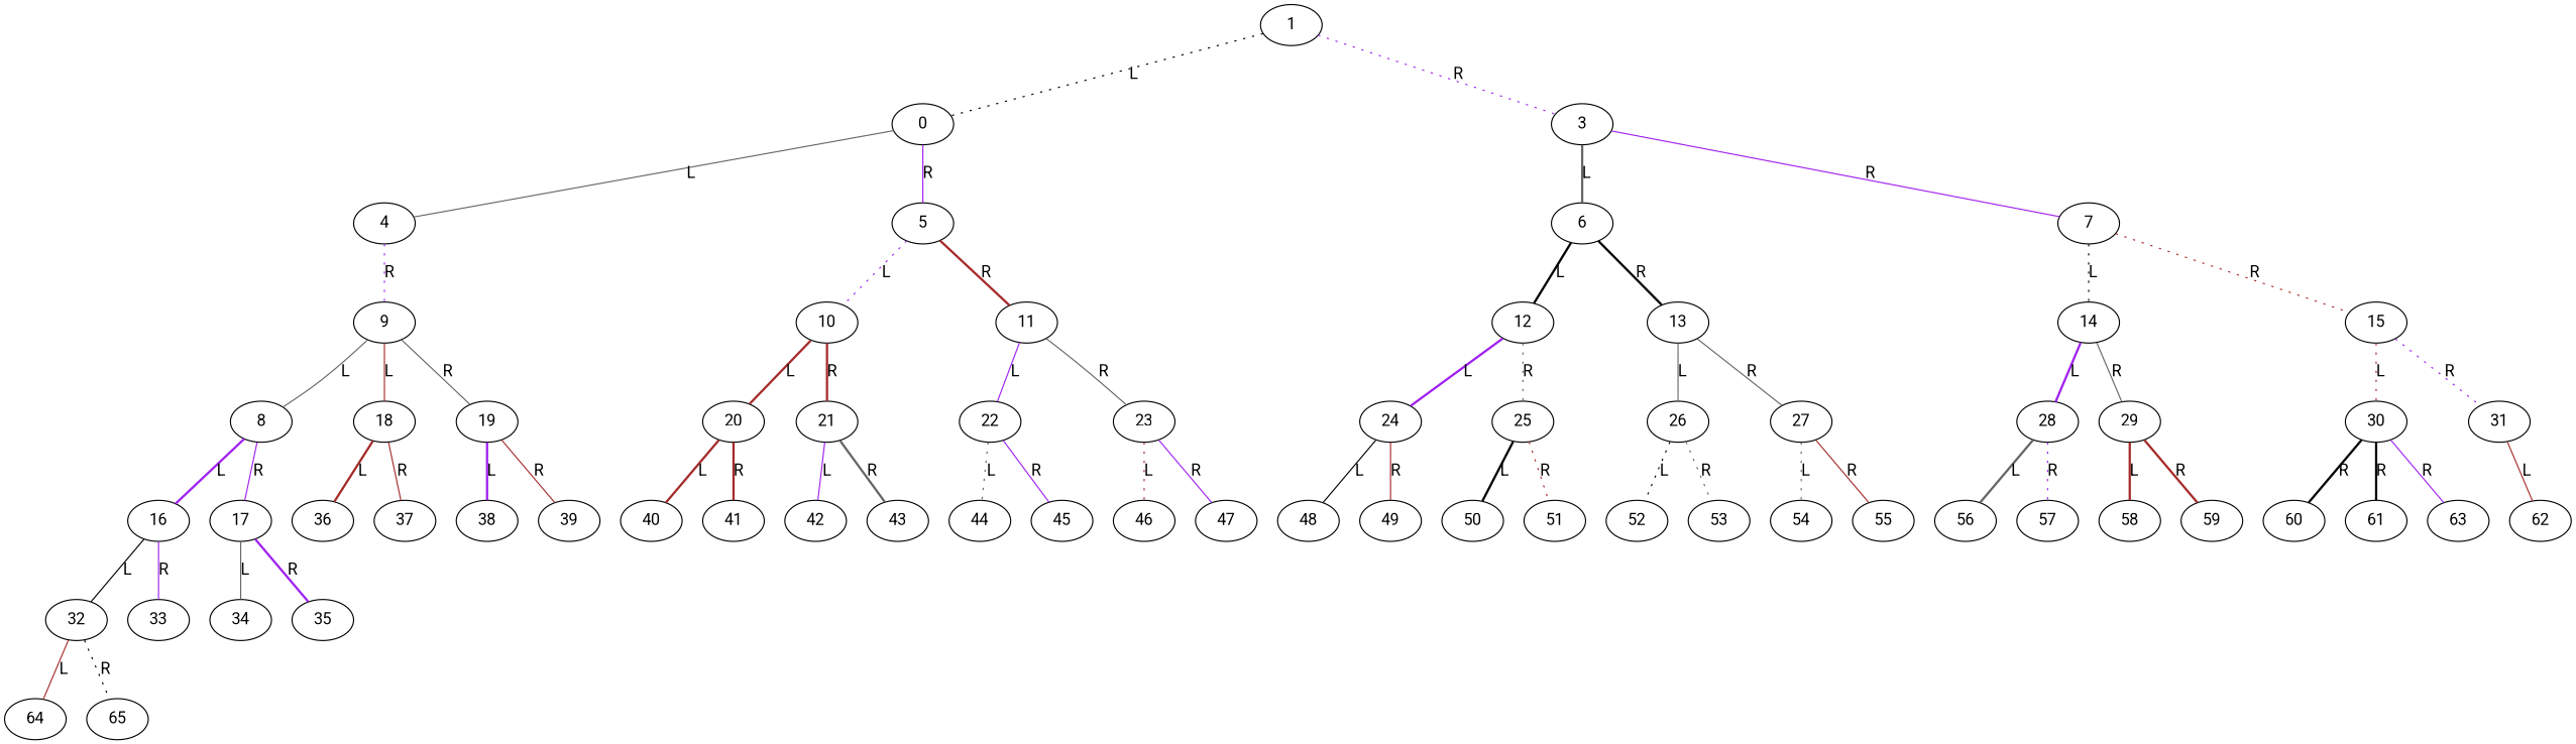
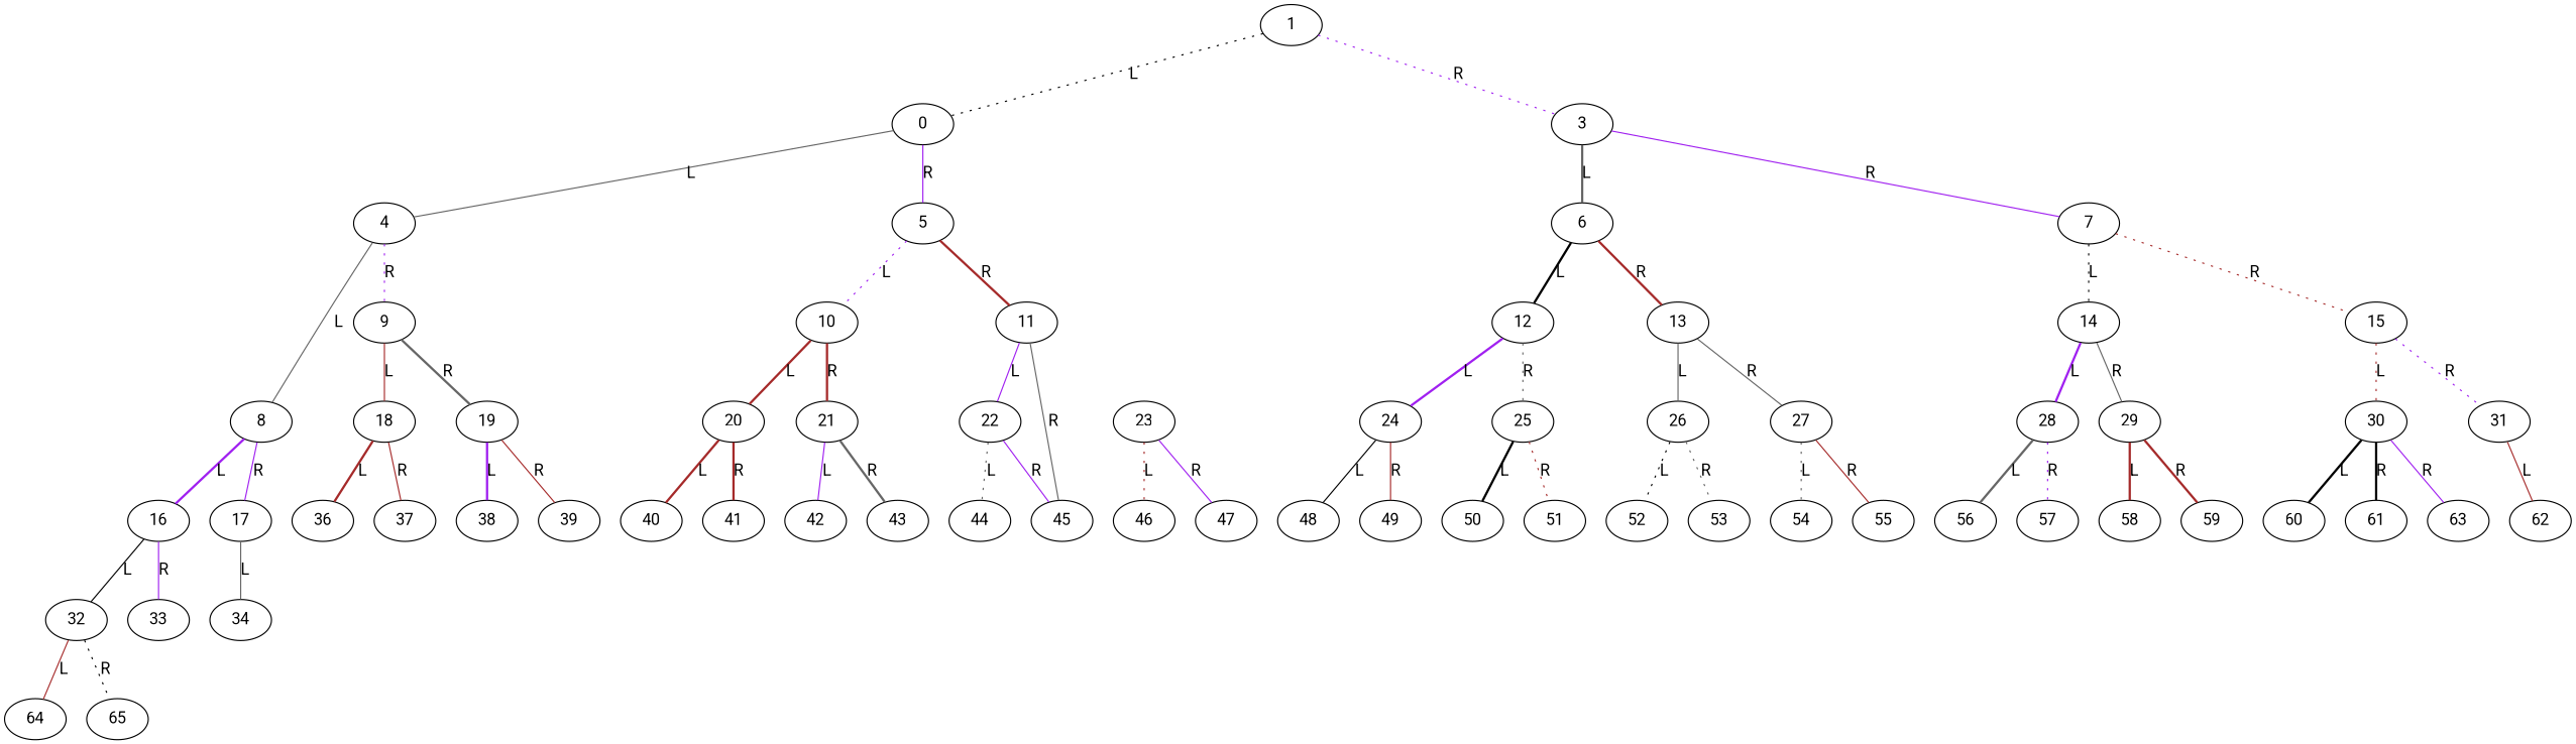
  graph {
    fontname=Roboto
    node [fontname=Roboto]
    edge [color=purple fontname=Roboto style=solid]
    n1 [label=0]
    1
    3
    4
    5
    6
    7
    8
    9
    10
    11
    12
    13
    14
    15
    16
    17
    18
    19
    20
    21
    22
    23
    24
    25
    26
    27
    28
    29
    30
    31
    32
    33
    34
-   35
    36
    37
    38
    39
    40
    41
    42
    43
    44
    45
    46
    47
    48
    49
    50
    51
    52
    53
    54
    55
    56
    57
    58
    59
    60
    61
    63
    62
    64
    65
    n1 -- 4 [color=gray40 label=L]
    n1 -- 5 [label=R]
    1 -- n1 [color=black label=L style=dotted]
    1 -- 3 [label=R style=dotted]
    3 -- 6 [color=gray40 label=L style=bold]
    3 -- 7 [label=R]
-   9 -- 8 [color=gray40 label=L]
+   4 -- 8 [color=gray40 label=L]
    4 -- 9 [label=R style=dotted]
    5 -- 10 [label=L style=dotted]
    5 -- 11 [color=brown label=R style=bold]
    6 -- 12 [color=black label=L style=bold]
-   6 -- 13 [color=black label=R style=bold]
+   6 -- 13 [color=brown label=R style=bold]
    7 -- 14 [color=black label=L style=dotted]
    7 -- 15 [color=brown label=R style=dotted]
    8 -- 16 [label=L style=bold]
    8 -- 17 [label=R]
    9 -- 18 [color=brown label=L]
-   9 -- 19 [color=gray40 label=R]
+   9 -- 19 [color=gray40 label=R style=bold]
    10 -- 20 [color=brown label=L style=bold]
    10 -- 21 [color=brown label=R style=bold]
    11 -- 22 [label=L]
-   11 -- 23 [color=gray40 label=R]
+   11 -- 45 [color=gray40 label=R]
    12 -- 24 [label=L style=bold]
    12 -- 25 [color=gray40 label=R style=dotted]
    13 -- 26 [color=gray40 label=L]
    13 -- 27 [color=gray40 label=R]
    14 -- 28 [label=L style=bold]
    14 -- 29 [color=gray40 label=R]
    15 -- 30 [color=brown label=L style=dotted]
    15 -- 31 [label=R style=dotted]
    16 -- 32 [color=black label=L]
    16 -- 33 [label=R]
    17 -- 34 [color=gray40 label=L]
-   17 -- 35 [label=R style=bold]
    18 -- 36 [color=brown label=L style=bold]
    18 -- 37 [color=brown label=R]
    19 -- 38 [label=L style=bold]
    19 -- 39 [color=brown label=R]
    20 -- 40 [color=brown label=L style=bold]
    20 -- 41 [color=brown label=R style=bold]
    21 -- 42 [label=L]
    21 -- 43 [color=gray40 label=R style=bold]
    22 -- 44 [color=gray40 label=L style=dotted]
    22 -- 45 [label=R]
    23 -- 46 [color=brown label=L style=dotted]
    23 -- 47 [label=R]
    24 -- 48 [color=black label=L]
    24 -- 49 [color=brown label=R]
    25 -- 50 [color=black label=L style=bold]
    25 -- 51 [color=brown label=R style=dotted]
    26 -- 52 [color=black label=L style=dotted]
    26 -- 53 [color=gray40 label=R style=dotted]
    27 -- 54 [color=gray40 label=L style=dotted]
    27 -- 55 [color=brown label=R]
    28 -- 56 [color=gray40 label=L style=bold]
    28 -- 57 [label=R style=dotted]
    29 -- 58 [color=brown label=L style=bold]
    29 -- 59 [color=brown label=R style=bold]
-   30 -- 60 [color=black label=R style=bold]
+   30 -- 60 [color=black label=L style=bold]
    30 -- 61 [color=black label=R style=bold]
    30 -- 63 [label=R]
    31 -- 62 [color=brown label=L]
    32 -- 64 [color=brown label=L]
    32 -- 65 [color=black label=R style=dotted]
  }
